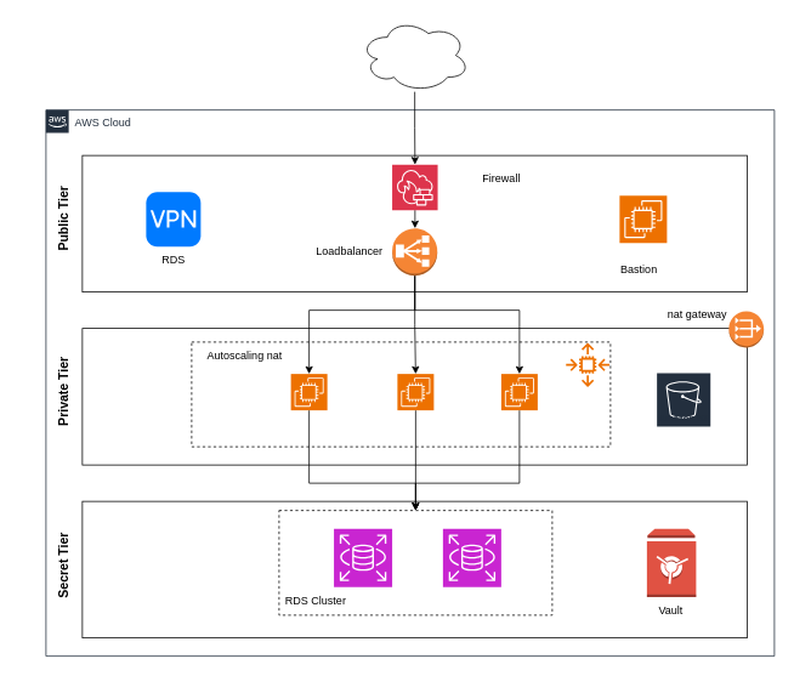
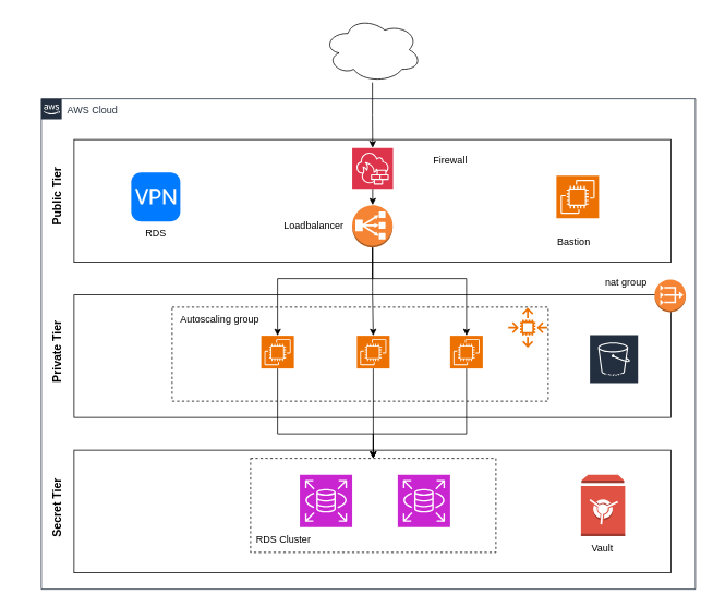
  <mxCell id="0" />
  <mxCell id="1" parent="0" />
  <mxCell id="2" value="AWS Cloud" style="points=[[0,0],[0.25,0],[0.5,0],[0.75,0],[1,0],[1,0.25],[1,0.5],[1,0.75],[1,1],[0.75,1],[0.5,1],[0.25,1],[0,1],[0,0.75],[0,0.5],[0,0.25]];outlineConnect=0;gradientColor=none;html=1;whiteSpace=wrap;fontSize=12;fontStyle=0;shape=mxgraph.aws4.group;grIcon=mxgraph.aws4.group_aws_cloud_alt;strokeColor=#232F3E;fillColor=none;verticalAlign=top;align=left;spacingLeft=30;fontColor=#232F3E;dashed=0;labelBackgroundColor=#ffffff;container=1;pointerEvents=0;collapsible=0;recursiveResize=0;" parent="1" vertex="1"><mxGeometry x="50" y="120" width="800" height="600" as="geometry" /></mxCell>
  <mxCell id="3" value="" style="rounded=0;whiteSpace=wrap;html=1;dashed=1;strokeColor=default;fillColor=none;" vertex="1" parent="2"><mxGeometry x="256" y="440" width="300" height="115" as="geometry" /></mxCell>
  <mxCell id="4" value="" style="rounded=0;whiteSpace=wrap;html=1;fillColor=none;" parent="2" vertex="1"><mxGeometry x="40" y="50" width="730" height="150" as="geometry" /></mxCell>
  <mxCell id="5" value="" style="rounded=0;whiteSpace=wrap;html=1;fillColor=none;" parent="2" vertex="1"><mxGeometry x="40" y="240" width="730" height="150" as="geometry" /></mxCell>
  <mxCell id="6" value="" style="rounded=0;whiteSpace=wrap;html=1;fillColor=none;" parent="2" vertex="1"><mxGeometry x="40" y="430" width="730" height="150" as="geometry" /></mxCell>
  <mxCell id="7" value="" style="html=1;strokeWidth=1;shadow=0;dashed=0;shape=mxgraph.ios7.misc.vpn;fillColor=#007AFF;strokeColor=none;buttonText=;strokeColor2=#222222;fontColor=#222222;fontSize=8;verticalLabelPosition=bottom;verticalAlign=top;align=center;sketch=0;" parent="2" vertex="1"><mxGeometry x="110" y="90" width="60" height="60" as="geometry" /></mxCell>
  <mxCell id="8" style="edgeStyle=orthogonalEdgeStyle;rounded=0;orthogonalLoop=1;jettySize=auto;html=1;" edge="1" parent="2" source="11" target="19"><mxGeometry relative="1" as="geometry"><Array as="points"><mxPoint x="405" y="220" /><mxPoint x="520" y="220" /></Array></mxGeometry></mxCell>
  <mxCell id="9" style="edgeStyle=orthogonalEdgeStyle;rounded=0;orthogonalLoop=1;jettySize=auto;html=1;" edge="1" parent="2" source="11" target="17"><mxGeometry relative="1" as="geometry" /></mxCell>
  <mxCell id="10" style="edgeStyle=orthogonalEdgeStyle;rounded=0;orthogonalLoop=1;jettySize=auto;html=1;" edge="1" parent="2" source="11" target="15"><mxGeometry relative="1" as="geometry"><Array as="points"><mxPoint x="405" y="220" /><mxPoint x="289" y="220" /></Array></mxGeometry></mxCell>
  <mxCell id="11" value="" style="outlineConnect=0;dashed=0;verticalLabelPosition=bottom;verticalAlign=top;align=center;html=1;shape=mxgraph.aws3.classic_load_balancer;fillColor=#F58534;gradientColor=none;" parent="2" vertex="1"><mxGeometry x="380.25" y="130" width="49.5" height="52" as="geometry" /></mxCell>
  <mxCell id="12" value="" style="rounded=0;whiteSpace=wrap;html=1;dashed=1;strokeColor=default;fillColor=none;" parent="2" vertex="1"><mxGeometry x="160" y="255" width="460" height="115" as="geometry" /></mxCell>
  <mxCell id="13" value="" style="sketch=0;outlineConnect=0;fontColor=#232F3E;gradientColor=none;fillColor=#ED7100;strokeColor=none;dashed=0;verticalLabelPosition=bottom;verticalAlign=top;align=center;html=1;fontSize=12;fontStyle=0;aspect=fixed;pointerEvents=1;shape=mxgraph.aws4.auto_scaling2;" parent="2" vertex="1"><mxGeometry x="571" y="256" width="48" height="48" as="geometry" /></mxCell>
  <mxCell id="14" style="edgeStyle=orthogonalEdgeStyle;rounded=0;orthogonalLoop=1;jettySize=auto;html=1;entryX=0.5;entryY=0;entryDx=0;entryDy=0;" edge="1" parent="2" source="15" target="3"><mxGeometry relative="1" as="geometry"><Array as="points"><mxPoint x="289" y="410" /><mxPoint x="406" y="410" /></Array></mxGeometry></mxCell>
  <mxCell id="15" value="" style="sketch=0;points=[[0,0,0],[0.25,0,0],[0.5,0,0],[0.75,0,0],[1,0,0],[0,1,0],[0.25,1,0],[0.5,1,0],[0.75,1,0],[1,1,0],[0,0.25,0],[0,0.5,0],[0,0.75,0],[1,0.25,0],[1,0.5,0],[1,0.75,0]];outlineConnect=0;fontColor=#232F3E;fillColor=#ED7100;strokeColor=#ffffff;dashed=0;verticalLabelPosition=bottom;verticalAlign=top;align=center;html=1;fontSize=12;fontStyle=0;aspect=fixed;shape=mxgraph.aws4.resourceIcon;resIcon=mxgraph.aws4.ec2;" parent="2" vertex="1"><mxGeometry x="269" y="290" width="40" height="40" as="geometry" /></mxCell>
  <mxCell id="16" style="edgeStyle=orthogonalEdgeStyle;rounded=0;orthogonalLoop=1;jettySize=auto;html=1;entryX=0.5;entryY=0;entryDx=0;entryDy=0;" edge="1" parent="2" source="17" target="3"><mxGeometry relative="1" as="geometry" /></mxCell>
  <mxCell id="17" value="" style="sketch=0;points=[[0,0,0],[0.25,0,0],[0.5,0,0],[0.75,0,0],[1,0,0],[0,1,0],[0.25,1,0],[0.5,1,0],[0.75,1,0],[1,1,0],[0,0.25,0],[0,0.5,0],[0,0.75,0],[1,0.25,0],[1,0.5,0],[1,0.75,0]];outlineConnect=0;fontColor=#232F3E;fillColor=#ED7100;strokeColor=#ffffff;dashed=0;verticalLabelPosition=bottom;verticalAlign=top;align=center;html=1;fontSize=12;fontStyle=0;aspect=fixed;shape=mxgraph.aws4.resourceIcon;resIcon=mxgraph.aws4.ec2;" parent="2" vertex="1"><mxGeometry x="386" y="290" width="40" height="40" as="geometry" /></mxCell>
  <mxCell id="18" style="edgeStyle=orthogonalEdgeStyle;rounded=0;orthogonalLoop=1;jettySize=auto;html=1;entryX=0.5;entryY=0;entryDx=0;entryDy=0;" edge="1" parent="2" source="19" target="3"><mxGeometry relative="1" as="geometry"><Array as="points"><mxPoint x="520" y="410" /><mxPoint x="406" y="410" /></Array></mxGeometry></mxCell>
  <mxCell id="19" value="" style="sketch=0;points=[[0,0,0],[0.25,0,0],[0.5,0,0],[0.75,0,0],[1,0,0],[0,1,0],[0.25,1,0],[0.5,1,0],[0.75,1,0],[1,1,0],[0,0.25,0],[0,0.5,0],[0,0.75,0],[1,0.25,0],[1,0.5,0],[1,0.75,0]];outlineConnect=0;fontColor=#232F3E;fillColor=#ED7100;strokeColor=#ffffff;dashed=0;verticalLabelPosition=bottom;verticalAlign=top;align=center;html=1;fontSize=12;fontStyle=0;aspect=fixed;shape=mxgraph.aws4.resourceIcon;resIcon=mxgraph.aws4.ec2;" parent="2" vertex="1"><mxGeometry x="500" y="290" width="40" height="40" as="geometry" /></mxCell>
  <mxCell id="20" value="" style="sketch=0;points=[[0,0,0],[0.25,0,0],[0.5,0,0],[0.75,0,0],[1,0,0],[0,1,0],[0.25,1,0],[0.5,1,0],[0.75,1,0],[1,1,0],[0,0.25,0],[0,0.5,0],[0,0.75,0],[1,0.25,0],[1,0.5,0],[1,0.75,0]];outlineConnect=0;fontColor=#232F3E;fillColor=#C925D1;strokeColor=#ffffff;dashed=0;verticalLabelPosition=bottom;verticalAlign=top;align=center;html=1;fontSize=12;fontStyle=0;aspect=fixed;shape=mxgraph.aws4.resourceIcon;resIcon=mxgraph.aws4.rds;" parent="2" vertex="1"><mxGeometry x="316.25" y="460" width="64" height="64" as="geometry" /></mxCell>
  <mxCell id="21" value="" style="sketch=0;points=[[0,0,0],[0.25,0,0],[0.5,0,0],[0.75,0,0],[1,0,0],[0,1,0],[0.25,1,0],[0.5,1,0],[0.75,1,0],[1,1,0],[0,0.25,0],[0,0.5,0],[0,0.75,0],[1,0.25,0],[1,0.5,0],[1,0.75,0]];outlineConnect=0;fontColor=#232F3E;fillColor=#C925D1;strokeColor=#ffffff;dashed=0;verticalLabelPosition=bottom;verticalAlign=top;align=center;html=1;fontSize=12;fontStyle=0;aspect=fixed;shape=mxgraph.aws4.resourceIcon;resIcon=mxgraph.aws4.rds;" parent="2" vertex="1"><mxGeometry x="436" y="460" width="64" height="64" as="geometry" /></mxCell>
  <mxCell id="22" value="" style="sketch=0;points=[[0,0,0],[0.25,0,0],[0.5,0,0],[0.75,0,0],[1,0,0],[0,1,0],[0.25,1,0],[0.5,1,0],[0.75,1,0],[1,1,0],[0,0.25,0],[0,0.5,0],[0,0.75,0],[1,0.25,0],[1,0.5,0],[1,0.75,0]];outlineConnect=0;fontColor=#232F3E;fillColor=#ED7100;strokeColor=#ffffff;dashed=0;verticalLabelPosition=bottom;verticalAlign=top;align=center;html=1;fontSize=12;fontStyle=0;aspect=fixed;shape=mxgraph.aws4.resourceIcon;resIcon=mxgraph.aws4.ec2;" parent="2" vertex="1"><mxGeometry x="630" y="94" width="52" height="52" as="geometry" /></mxCell>
  <mxCell id="23" style="edgeStyle=orthogonalEdgeStyle;rounded=0;orthogonalLoop=1;jettySize=auto;html=1;" edge="1" parent="2" source="24" target="11"><mxGeometry relative="1" as="geometry" /></mxCell>
  <mxCell id="24" value="" style="sketch=0;points=[[0,0,0],[0.25,0,0],[0.5,0,0],[0.75,0,0],[1,0,0],[0,1,0],[0.25,1,0],[0.5,1,0],[0.75,1,0],[1,1,0],[0,0.25,0],[0,0.5,0],[0,0.75,0],[1,0.25,0],[1,0.5,0],[1,0.75,0]];outlineConnect=0;fontColor=#232F3E;fillColor=#DD344C;strokeColor=#ffffff;dashed=0;verticalLabelPosition=bottom;verticalAlign=top;align=center;html=1;fontSize=12;fontStyle=0;aspect=fixed;shape=mxgraph.aws4.resourceIcon;resIcon=mxgraph.aws4.network_firewall;" parent="2" vertex="1"><mxGeometry x="380.25" y="60" width="50" height="50" as="geometry" /></mxCell>
  <mxCell id="25" value="Amazon S3" style="sketch=0;outlineConnect=0;fontColor=#232F3E;gradientColor=none;strokeColor=#ffffff;fillColor=#232F3E;dashed=0;verticalLabelPosition=middle;verticalAlign=bottom;align=center;html=1;whiteSpace=wrap;fontSize=10;fontStyle=1;spacing=3;shape=mxgraph.aws4.productIcon;prIcon=mxgraph.aws4.s3;" parent="2" vertex="1"><mxGeometry x="670" y="288" width="60.8" height="60" as="geometry" /></mxCell>
  <mxCell id="26" value="" style="outlineConnect=0;dashed=0;verticalLabelPosition=bottom;verticalAlign=top;align=center;html=1;shape=mxgraph.aws3.vault;fillColor=#E05243;gradientColor=none;" parent="2" vertex="1"><mxGeometry x="660" y="460" width="54" height="75" as="geometry" /></mxCell>
  <mxCell id="27" value="RDS" style="text;html=1;align=center;verticalAlign=middle;resizable=0;points=[];autosize=1;strokeColor=none;fillColor=none;" vertex="1" parent="2"><mxGeometry x="115" y="150" width="50" height="30" as="geometry" /></mxCell>
  <mxCell id="28" value="Firewall" style="text;html=1;align=center;verticalAlign=middle;resizable=0;points=[];autosize=1;strokeColor=none;fillColor=none;" vertex="1" parent="2"><mxGeometry x="470" y="60" width="60" height="30" as="geometry" /></mxCell>
  <mxCell id="29" value="Loadbalancer" style="text;html=1;align=center;verticalAlign=middle;resizable=0;points=[];autosize=1;strokeColor=none;fillColor=none;" vertex="1" parent="2"><mxGeometry x="283" y="141" width="100" height="30" as="geometry" /></mxCell>
  <mxCell id="30" value="Bastion" style="text;html=1;align=center;verticalAlign=middle;resizable=0;points=[];autosize=1;strokeColor=none;fillColor=none;" vertex="1" parent="2"><mxGeometry x="621" y="160" width="60" height="30" as="geometry" /></mxCell>
  <mxCell id="31" value="RDS Cluster" style="text;html=1;align=center;verticalAlign=middle;resizable=0;points=[];autosize=1;strokeColor=none;fillColor=none;" vertex="1" parent="2"><mxGeometry x="251" y="525" width="90" height="30" as="geometry" /></mxCell>
  <mxCell id="32" value="Vault" style="text;html=1;align=center;verticalAlign=middle;resizable=0;points=[];autosize=1;strokeColor=none;fillColor=none;" vertex="1" parent="2"><mxGeometry x="661" y="535" width="50" height="30" as="geometry" /></mxCell>
- <mxCell id="33" value="Autoscaling nat" style="text;html=1;align=center;verticalAlign=middle;resizable=0;points=[];autosize=1;strokeColor=none;fillColor=none;" vertex="1" parent="2"><mxGeometry x="158" y="255" width="120" height="30" as="geometry" /></mxCell>
+ <mxCell id="33" value="Autoscaling group" style="text;html=1;align=center;verticalAlign=middle;resizable=0;points=[];autosize=1;strokeColor=none;fillColor=none;" vertex="1" parent="2"><mxGeometry x="158" y="255" width="120" height="30" as="geometry" /></mxCell>
  <mxCell id="34" value="&lt;b&gt;&lt;font style=&quot;font-size: 14px;&quot;&gt;Public Tier&lt;/font&gt;&lt;/b&gt;" style="text;html=1;align=center;verticalAlign=middle;resizable=0;points=[];autosize=1;strokeColor=none;fillColor=none;rotation=-90;" vertex="1" parent="2"><mxGeometry x="-25" y="105" width="90" height="30" as="geometry" /></mxCell>
  <mxCell id="35" value="&lt;b&gt;&lt;font style=&quot;font-size: 14px;&quot;&gt;Private Tier&lt;/font&gt;&lt;/b&gt;" style="text;html=1;align=center;verticalAlign=middle;resizable=0;points=[];autosize=1;strokeColor=none;fillColor=none;rotation=-90;" vertex="1" parent="2"><mxGeometry x="-30" y="295" width="100" height="30" as="geometry" /></mxCell>
  <mxCell id="36" value="&lt;span style=&quot;font-size: 14px;&quot;&gt;&lt;b&gt;Secret Tier&lt;/b&gt;&lt;/span&gt;" style="text;html=1;align=center;verticalAlign=middle;resizable=0;points=[];autosize=1;strokeColor=none;fillColor=none;rotation=-90;" vertex="1" parent="2"><mxGeometry x="-30" y="486" width="100" height="30" as="geometry" /></mxCell>
  <mxCell id="37" value="" style="outlineConnect=0;dashed=0;verticalLabelPosition=bottom;verticalAlign=top;align=center;html=1;shape=mxgraph.aws3.vpc_nat_gateway;fillColor=#F58534;gradientColor=none;" vertex="1" parent="2"><mxGeometry x="750" y="221" width="38.33" height="40" as="geometry" /></mxCell>
- <mxCell id="38" value="nat gateway" style="text;html=1;align=center;verticalAlign=middle;resizable=0;points=[];autosize=1;strokeColor=none;fillColor=none;" vertex="1" parent="2"><mxGeometry x="670" y="210" width="90" height="30" as="geometry" /></mxCell>
+ <mxCell id="38" value="nat group" style="text;html=1;align=center;verticalAlign=middle;resizable=0;points=[];autosize=1;strokeColor=none;fillColor=none;" vertex="1" parent="2"><mxGeometry x="670" y="210" width="90" height="30" as="geometry" /></mxCell>
  <mxCell id="39" style="edgeStyle=orthogonalEdgeStyle;rounded=0;orthogonalLoop=1;jettySize=auto;html=1;" edge="1" parent="1" source="40" target="24"><mxGeometry relative="1" as="geometry" /></mxCell>
  <mxCell id="40" value="" style="ellipse;shape=cloud;whiteSpace=wrap;html=1;" vertex="1" parent="1"><mxGeometry x="395" y="20" width="120" height="80" as="geometry" /></mxCell>
